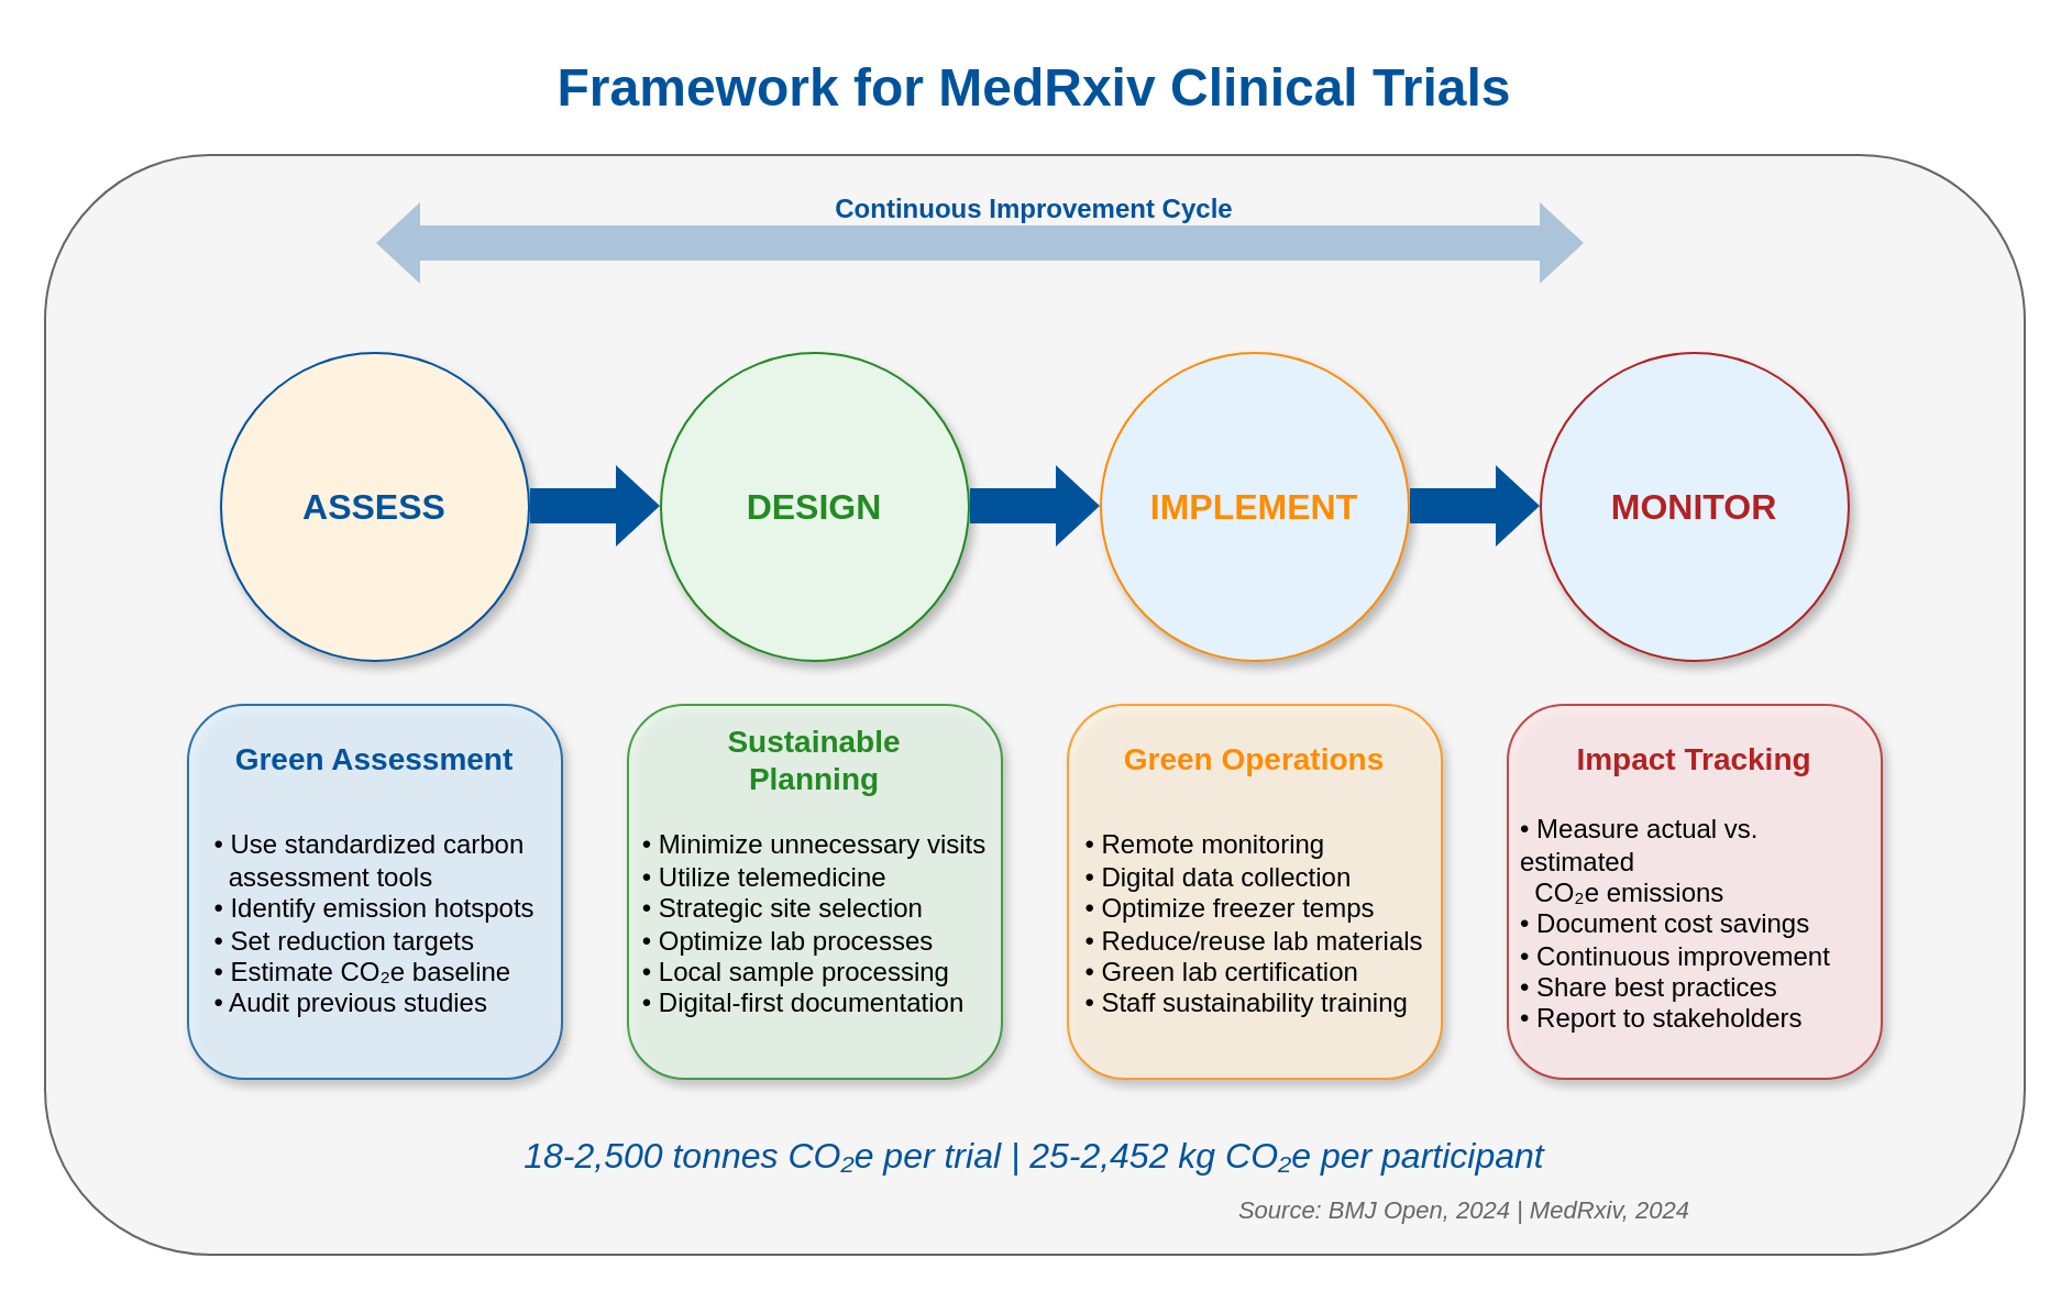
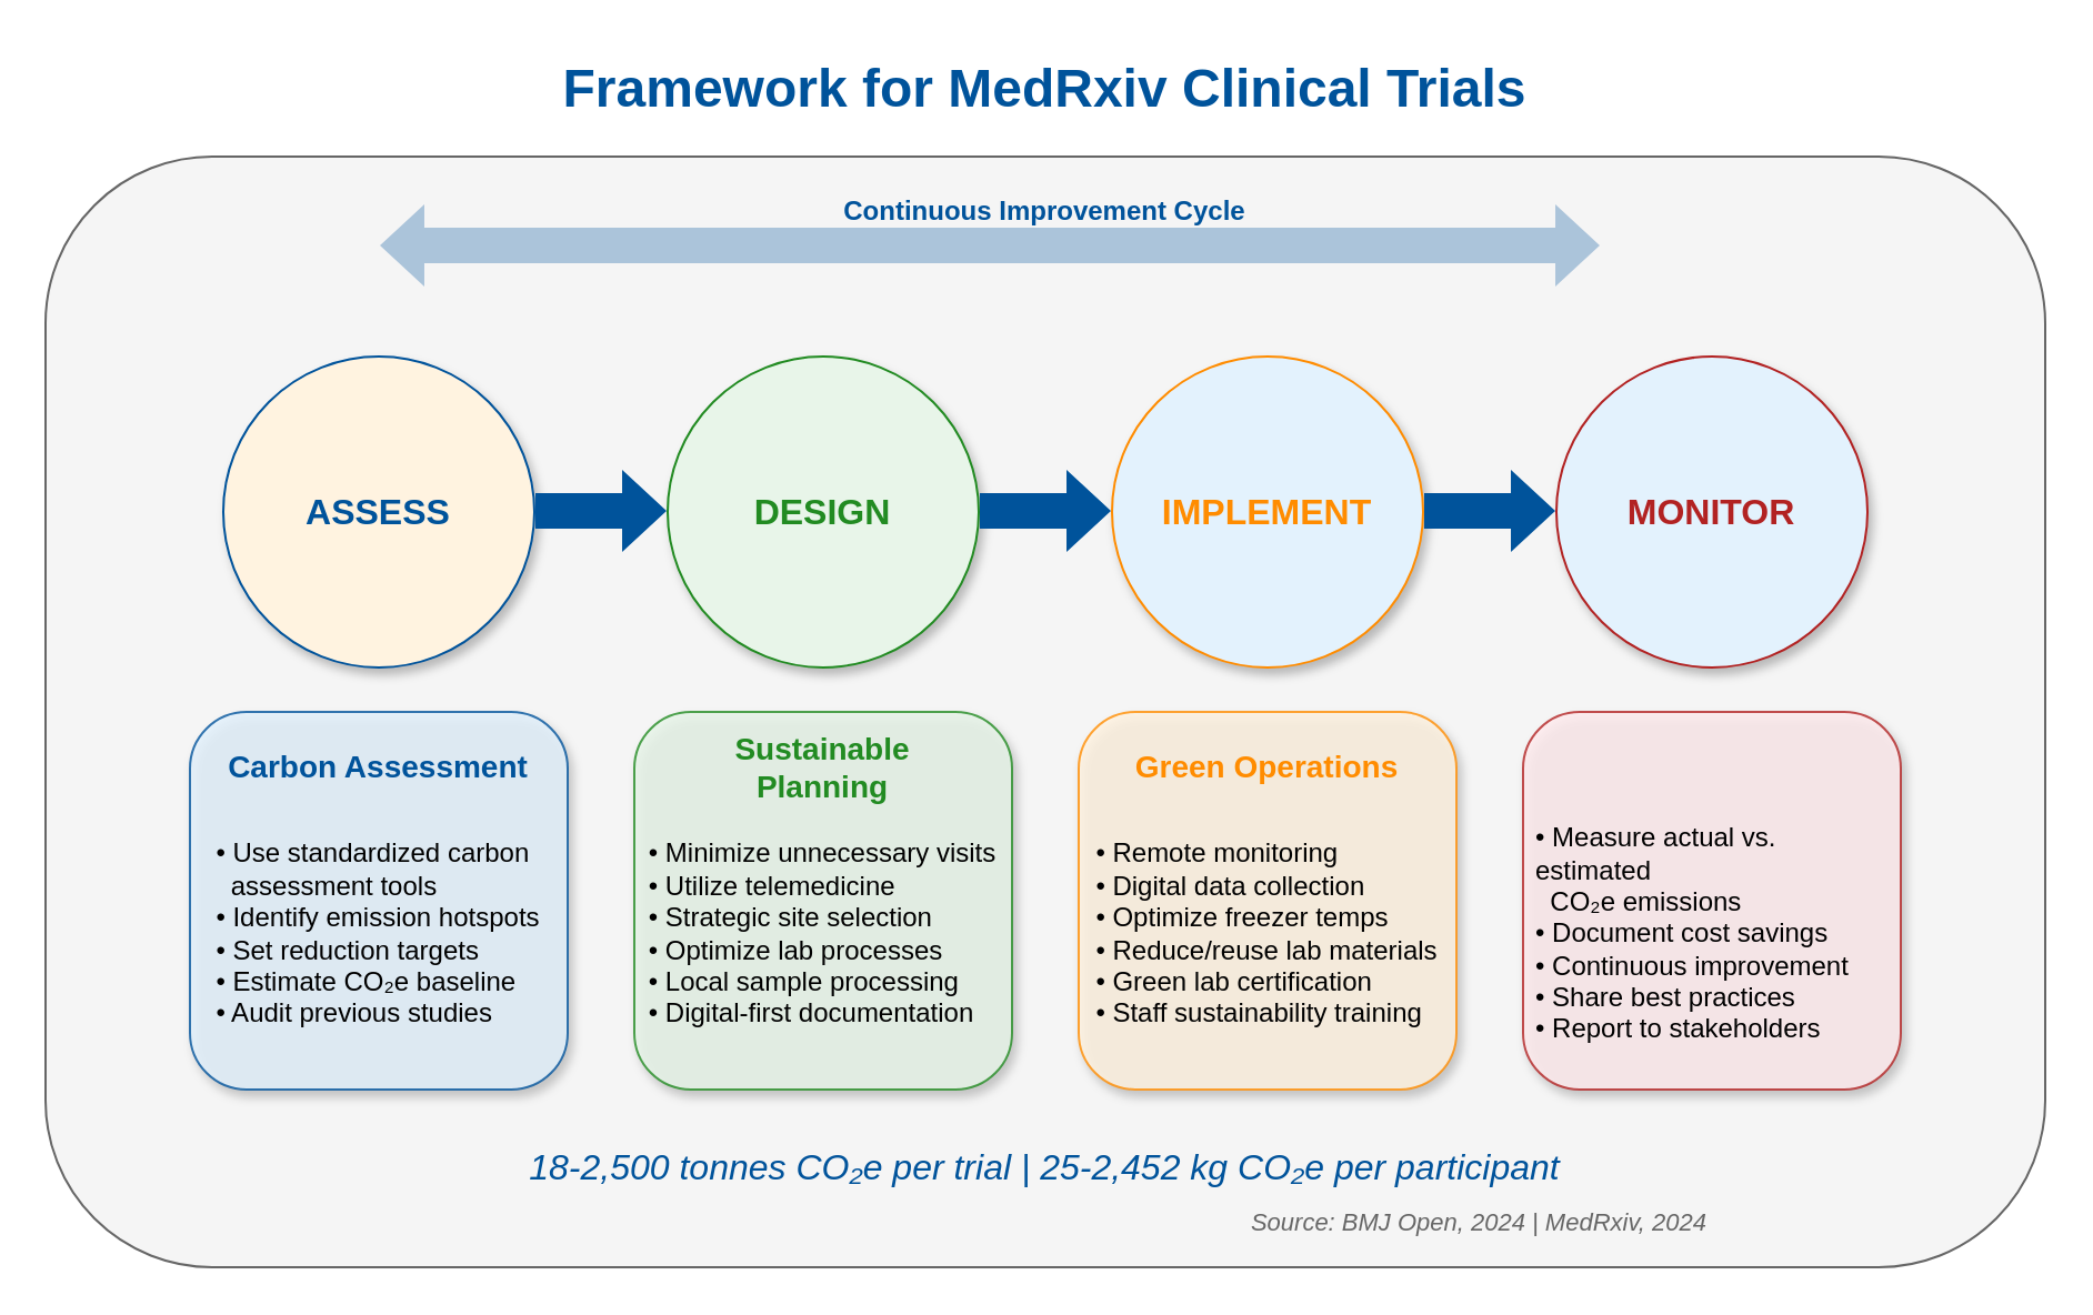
  <mxCell id="0" />
  <mxCell id="1" parent="0" />
  <mxCell id="2" value="&lt;font style=&quot;font-size: 24px;&quot; face=&quot;Arial&quot;&gt;&lt;b&gt;Framework for MedRxiv Clinical Trials&lt;/b&gt;&lt;/font&gt;" style="text;html=1;strokeColor=none;fillColor=none;align=center;verticalAlign=middle;whiteSpace=wrap;rounded=0;fontColor=#00539B;shadow=0;" vertex="1" parent="1"><mxGeometry x="120" y="20" width="700" height="40" as="geometry" /></mxCell>
  <mxCell id="3" value="" style="rounded=1;whiteSpace=wrap;html=1;fillColor=#F5F5F5;strokeColor=#666666;shadow=0;" vertex="1" parent="1"><mxGeometry x="20" y="70" width="900" height="500" as="geometry" /></mxCell>
  <mxCell id="4" value="&lt;font style=&quot;font-size: 16px;&quot; face=&quot;Arial&quot;&gt;&lt;b&gt;ASSESS&lt;/b&gt;&lt;/font&gt;" style="ellipse;whiteSpace=wrap;html=1;aspect=fixed;fillColor=#fff3e0;strokeColor=#00539B;fontColor=#00539B;shadow=1;" vertex="1" parent="1"><mxGeometry x="100" y="160" width="140" height="140" as="geometry" /></mxCell>
  <mxCell id="5" value="&lt;font style=&quot;font-size: 16px;&quot; face=&quot;Arial&quot;&gt;&lt;b&gt;DESIGN&lt;/b&gt;&lt;/font&gt;" style="ellipse;whiteSpace=wrap;html=1;aspect=fixed;fillColor=#E8F5E9;strokeColor=#228B22;fontColor=#228B22;shadow=1;" vertex="1" parent="1"><mxGeometry x="300" y="160" width="140" height="140" as="geometry" /></mxCell>
  <mxCell id="6" value="&lt;font style=&quot;font-size: 16px;&quot; face=&quot;Arial&quot;&gt;&lt;b&gt;IMPLEMENT&lt;/b&gt;&lt;/font&gt;" style="ellipse;whiteSpace=wrap;html=1;aspect=fixed;fillColor=#e3f2fd;strokeColor=#FF8C00;fontColor=#FF8C00;shadow=1;" vertex="1" parent="1"><mxGeometry x="500" y="160" width="140" height="140" as="geometry" /></mxCell>
  <mxCell id="7" value="&lt;font style=&quot;font-size: 16px;&quot; face=&quot;Arial&quot;&gt;&lt;b&gt;MONITOR&lt;/b&gt;&lt;/font&gt;" style="ellipse;whiteSpace=wrap;html=1;aspect=fixed;fillColor=#e3f2fd;strokeColor=#B22222;fontColor=#B22222;shadow=1;" vertex="1" parent="1"><mxGeometry x="700" y="160" width="140" height="140" as="geometry" /></mxCell>
  <mxCell id="8" value="" style="shape=flexArrow;endArrow=classic;html=1;rounded=0;fillColor=#00539B;strokeColor=none;width=16;endSize=6.33;" edge="1" parent="1"><mxGeometry width="50" height="50" relative="1" as="geometry"><mxPoint x="240" y="229.5" as="sourcePoint" /><mxPoint x="300" y="229.5" as="targetPoint" /></mxGeometry></mxCell>
  <mxCell id="9" value="" style="shape=flexArrow;endArrow=classic;html=1;rounded=0;fillColor=#00539B;strokeColor=none;width=16;endSize=6.33;" edge="1" parent="1"><mxGeometry width="50" height="50" relative="1" as="geometry"><mxPoint x="440" y="229.5" as="sourcePoint" /><mxPoint x="500" y="229.5" as="targetPoint" /></mxGeometry></mxCell>
  <mxCell id="10" value="" style="shape=flexArrow;endArrow=classic;html=1;rounded=0;fillColor=#00539B;strokeColor=none;width=16;endSize=6.33;" edge="1" parent="1"><mxGeometry width="50" height="50" relative="1" as="geometry"><mxPoint x="640" y="229.5" as="sourcePoint" /><mxPoint x="700" y="229.5" as="targetPoint" /></mxGeometry></mxCell>
  <mxCell id="11" value="" style="rounded=1;whiteSpace=wrap;html=1;shadow=1;glass=0;fillColor=#E3F2FD;strokeColor=#00539B;fontColor=#00539B;opacity=80;" vertex="1" parent="1"><mxGeometry x="85" y="320" width="170" height="170" as="geometry" /></mxCell>
- <mxCell id="12" value="&lt;font face=&quot;Arial&quot;&gt;&lt;span style=&quot;font-size: 14px;&quot;&gt;&lt;b&gt;Green Assessment&lt;/b&gt;&lt;/span&gt;&lt;/font&gt;" style="text;html=1;strokeColor=none;fillColor=none;align=center;verticalAlign=middle;whiteSpace=wrap;rounded=0;fontColor=#00539B;" vertex="1" parent="1"><mxGeometry x="100" y="330" width="140" height="30" as="geometry" /></mxCell>
+ <mxCell id="12" value="&lt;font face=&quot;Arial&quot;&gt;&lt;span style=&quot;font-size: 14px;&quot;&gt;&lt;b&gt;Carbon Assessment&lt;/b&gt;&lt;/span&gt;&lt;/font&gt;" style="text;html=1;strokeColor=none;fillColor=none;align=center;verticalAlign=middle;whiteSpace=wrap;rounded=0;fontColor=#00539B;" vertex="1" parent="1"><mxGeometry x="100" y="330" width="140" height="30" as="geometry" /></mxCell>
  <mxCell id="13" value="&lt;div style=&quot;font-size: 12px; text-align: left;&quot;&gt;&lt;font face=&quot;Arial&quot; style=&quot;font-size: 12px;&quot;&gt;• Use standardized carbon&lt;/font&gt;&lt;/div&gt;&lt;div style=&quot;font-size: 12px; text-align: left;&quot;&gt;&lt;font face=&quot;Arial&quot; style=&quot;font-size: 12px;&quot;&gt;&amp;nbsp; assessment tools&lt;/font&gt;&lt;/div&gt;&lt;div style=&quot;font-size: 12px; text-align: left;&quot;&gt;&lt;font face=&quot;Arial&quot; style=&quot;font-size: 12px;&quot;&gt;• Identify emission hotspots&lt;/font&gt;&lt;/div&gt;&lt;div style=&quot;font-size: 12px; text-align: left;&quot;&gt;&lt;font face=&quot;Arial&quot; style=&quot;font-size: 12px;&quot;&gt;• Set reduction targets&lt;/font&gt;&lt;/div&gt;&lt;div style=&quot;font-size: 12px; text-align: left;&quot;&gt;&lt;font face=&quot;Arial&quot; style=&quot;font-size: 12px;&quot;&gt;• Estimate CO₂e baseline&lt;/font&gt;&lt;/div&gt;&lt;div style=&quot;font-size: 12px; text-align: left;&quot;&gt;&lt;font face=&quot;Arial&quot; style=&quot;font-size: 12px;&quot;&gt;• Audit previous studies&lt;/font&gt;&lt;/div&gt;" style="text;html=1;strokeColor=none;fillColor=none;align=center;verticalAlign=middle;whiteSpace=wrap;rounded=0;" vertex="1" parent="1"><mxGeometry x="90" y="360" width="160" height="120" as="geometry" /></mxCell>
  <mxCell id="14" value="" style="rounded=1;whiteSpace=wrap;html=1;shadow=1;glass=0;fillColor=#E8F5E9;strokeColor=#228B22;opacity=80;" vertex="1" parent="1"><mxGeometry x="285" y="320" width="170" height="170" as="geometry" /></mxCell>
  <mxCell id="15" value="&lt;font face=&quot;Arial&quot;&gt;&lt;span style=&quot;font-size: 14px;&quot;&gt;&lt;b&gt;Sustainable Planning&lt;/b&gt;&lt;/span&gt;&lt;/font&gt;" style="text;html=1;strokeColor=none;fillColor=none;align=center;verticalAlign=middle;whiteSpace=wrap;rounded=0;fontColor=#228B22;" vertex="1" parent="1"><mxGeometry x="300" y="330" width="140" height="30" as="geometry" /></mxCell>
  <mxCell id="16" value="&lt;div style=&quot;font-size: 12px; text-align: left;&quot;&gt;&lt;font face=&quot;Arial&quot; style=&quot;font-size: 12px;&quot;&gt;• Minimize unnecessary visits&lt;/font&gt;&lt;/div&gt;&lt;div style=&quot;font-size: 12px; text-align: left;&quot;&gt;&lt;font face=&quot;Arial&quot; style=&quot;font-size: 12px;&quot;&gt;• Utilize telemedicine&lt;/font&gt;&lt;/div&gt;&lt;div style=&quot;font-size: 12px; text-align: left;&quot;&gt;&lt;font face=&quot;Arial&quot; style=&quot;font-size: 12px;&quot;&gt;• Strategic site selection&lt;/font&gt;&lt;/div&gt;&lt;div style=&quot;font-size: 12px; text-align: left;&quot;&gt;&lt;font face=&quot;Arial&quot; style=&quot;font-size: 12px;&quot;&gt;• Optimize lab processes&lt;/font&gt;&lt;/div&gt;&lt;div style=&quot;font-size: 12px; text-align: left;&quot;&gt;&lt;font face=&quot;Arial&quot; style=&quot;font-size: 12px;&quot;&gt;• Local sample processing&lt;/font&gt;&lt;/div&gt;&lt;div style=&quot;font-size: 12px; text-align: left;&quot;&gt;&lt;font face=&quot;Arial&quot; style=&quot;font-size: 12px;&quot;&gt;• Digital-first documentation&lt;/font&gt;&lt;/div&gt;" style="text;html=1;strokeColor=none;fillColor=none;align=center;verticalAlign=middle;whiteSpace=wrap;rounded=0;" vertex="1" parent="1"><mxGeometry x="290" y="360" width="160" height="120" as="geometry" /></mxCell>
  <mxCell id="17" value="" style="rounded=1;whiteSpace=wrap;html=1;shadow=1;glass=0;fillColor=#FFF3E0;strokeColor=#FF8C00;opacity=80;" vertex="1" parent="1"><mxGeometry x="485" y="320" width="170" height="170" as="geometry" /></mxCell>
  <mxCell id="18" value="&lt;font face=&quot;Arial&quot;&gt;&lt;span style=&quot;font-size: 14px;&quot;&gt;&lt;b&gt;Green Operations&lt;/b&gt;&lt;/span&gt;&lt;/font&gt;" style="text;html=1;strokeColor=none;fillColor=none;align=center;verticalAlign=middle;whiteSpace=wrap;rounded=0;fontColor=#FF8C00;" vertex="1" parent="1"><mxGeometry x="500" y="330" width="140" height="30" as="geometry" /></mxCell>
  <mxCell id="19" value="&lt;div style=&quot;font-size: 12px; text-align: left;&quot;&gt;&lt;font face=&quot;Arial&quot; style=&quot;font-size: 12px;&quot;&gt;• Remote monitoring&lt;/font&gt;&lt;/div&gt;&lt;div style=&quot;font-size: 12px; text-align: left;&quot;&gt;&lt;font face=&quot;Arial&quot; style=&quot;font-size: 12px;&quot;&gt;• Digital data collection&lt;/font&gt;&lt;/div&gt;&lt;div style=&quot;font-size: 12px; text-align: left;&quot;&gt;&lt;font face=&quot;Arial&quot; style=&quot;font-size: 12px;&quot;&gt;• Optimize freezer temps&lt;/font&gt;&lt;/div&gt;&lt;div style=&quot;font-size: 12px; text-align: left;&quot;&gt;&lt;font face=&quot;Arial&quot; style=&quot;font-size: 12px;&quot;&gt;• Reduce/reuse lab materials&lt;/font&gt;&lt;/div&gt;&lt;div style=&quot;font-size: 12px; text-align: left;&quot;&gt;&lt;font face=&quot;Arial&quot; style=&quot;font-size: 12px;&quot;&gt;• Green lab certification&lt;/font&gt;&lt;/div&gt;&lt;div style=&quot;font-size: 12px; text-align: left;&quot;&gt;&lt;font face=&quot;Arial&quot; style=&quot;font-size: 12px;&quot;&gt;• Staff sustainability training&lt;/font&gt;&lt;/div&gt;" style="text;html=1;strokeColor=none;fillColor=none;align=center;verticalAlign=middle;whiteSpace=wrap;rounded=0;" vertex="1" parent="1"><mxGeometry x="490" y="360" width="160" height="120" as="geometry" /></mxCell>
  <mxCell id="20" value="" style="rounded=1;whiteSpace=wrap;html=1;shadow=1;glass=0;fillColor=#FFEBEE;strokeColor=#B22222;opacity=80;" vertex="1" parent="1"><mxGeometry x="685" y="320" width="170" height="170" as="geometry" /></mxCell>
- <mxCell id="21" value="&lt;font face=&quot;Arial&quot;&gt;&lt;span style=&quot;font-size: 14px;&quot;&gt;&lt;b&gt;Impact Tracking&lt;/b&gt;&lt;/span&gt;&lt;/font&gt;" style="text;html=1;strokeColor=none;fillColor=none;align=center;verticalAlign=middle;whiteSpace=wrap;rounded=0;fontColor=#B22222;" vertex="1" parent="1"><mxGeometry x="700" y="330" width="140" height="30" as="geometry" /></mxCell>
  <mxCell id="22" value="&lt;div style=&quot;font-size: 12px; text-align: left;&quot;&gt;&lt;font face=&quot;Arial&quot; style=&quot;font-size: 12px;&quot;&gt;• Measure actual vs. estimated&lt;/font&gt;&lt;/div&gt;&lt;div style=&quot;font-size: 12px; text-align: left;&quot;&gt;&lt;font face=&quot;Arial&quot; style=&quot;font-size: 12px;&quot;&gt;&amp;nbsp; CO₂e emissions&lt;/font&gt;&lt;/div&gt;&lt;div style=&quot;font-size: 12px; text-align: left;&quot;&gt;&lt;font face=&quot;Arial&quot; style=&quot;font-size: 12px;&quot;&gt;• Document cost savings&lt;/font&gt;&lt;/div&gt;&lt;div style=&quot;font-size: 12px; text-align: left;&quot;&gt;&lt;font face=&quot;Arial&quot; style=&quot;font-size: 12px;&quot;&gt;• Continuous improvement&lt;/font&gt;&lt;/div&gt;&lt;div style=&quot;font-size: 12px; text-align: left;&quot;&gt;&lt;font face=&quot;Arial&quot; style=&quot;font-size: 12px;&quot;&gt;• Share best practices&lt;/font&gt;&lt;/div&gt;&lt;div style=&quot;font-size: 12px; text-align: left;&quot;&gt;&lt;font face=&quot;Arial&quot; style=&quot;font-size: 12px;&quot;&gt;• Report to stakeholders&lt;/font&gt;&lt;/div&gt;" style="text;html=1;strokeColor=none;fillColor=none;align=center;verticalAlign=middle;whiteSpace=wrap;rounded=0;" vertex="1" parent="1"><mxGeometry x="690" y="360" width="160" height="120" as="geometry" /></mxCell>
  <mxCell id="23" value="&lt;i&gt;&lt;font style=&quot;font-size: 16px;&quot; face=&quot;Arial&quot; color=&quot;#00539B&quot;&gt;18-2,500 tonnes CO₂e per trial | 25-2,452 kg CO₂e per participant&lt;/font&gt;&lt;/i&gt;" style="text;html=1;strokeColor=none;fillColor=none;align=center;verticalAlign=middle;whiteSpace=wrap;rounded=0;" vertex="1" parent="1"><mxGeometry x="170" y="510" width="600" height="30" as="geometry" /></mxCell>
  <mxCell id="24" value="&lt;font color=&quot;#666666&quot; style=&quot;font-size: 11px;&quot; face=&quot;Arial&quot;&gt;&lt;i&gt;Source: BMJ Open, 2024 | MedRxiv, 2024&lt;/i&gt;&lt;/font&gt;" style="text;html=1;strokeColor=none;fillColor=none;align=right;verticalAlign=middle;whiteSpace=wrap;rounded=0;" vertex="1" parent="1"><mxGeometry x="550" y="540" width="220" height="20" as="geometry" /></mxCell>
  <mxCell id="25" value="" style="shape=flexArrow;endArrow=classic;startArrow=classic;html=1;rounded=0;fillColor=#00539B;strokeColor=none;width=16;endSize=6.33;startSize=6.33;opacity=30;" edge="1" parent="1"><mxGeometry width="100" height="100" relative="1" as="geometry"><mxPoint x="720" y="110" as="sourcePoint" /><mxPoint x="170" y="110" as="targetPoint" /></mxGeometry></mxCell>
  <mxCell id="26" value="&lt;font style=&quot;font-size: 12px;&quot; face=&quot;Arial&quot; color=&quot;#00539B&quot;&gt;&lt;b&gt;Continuous Improvement Cycle&lt;/b&gt;&lt;/font&gt;" style="text;html=1;strokeColor=none;fillColor=none;align=center;verticalAlign=middle;whiteSpace=wrap;rounded=0;" vertex="1" parent="1"><mxGeometry x="370" y="80" width="200" height="30" as="geometry" /></mxCell>
